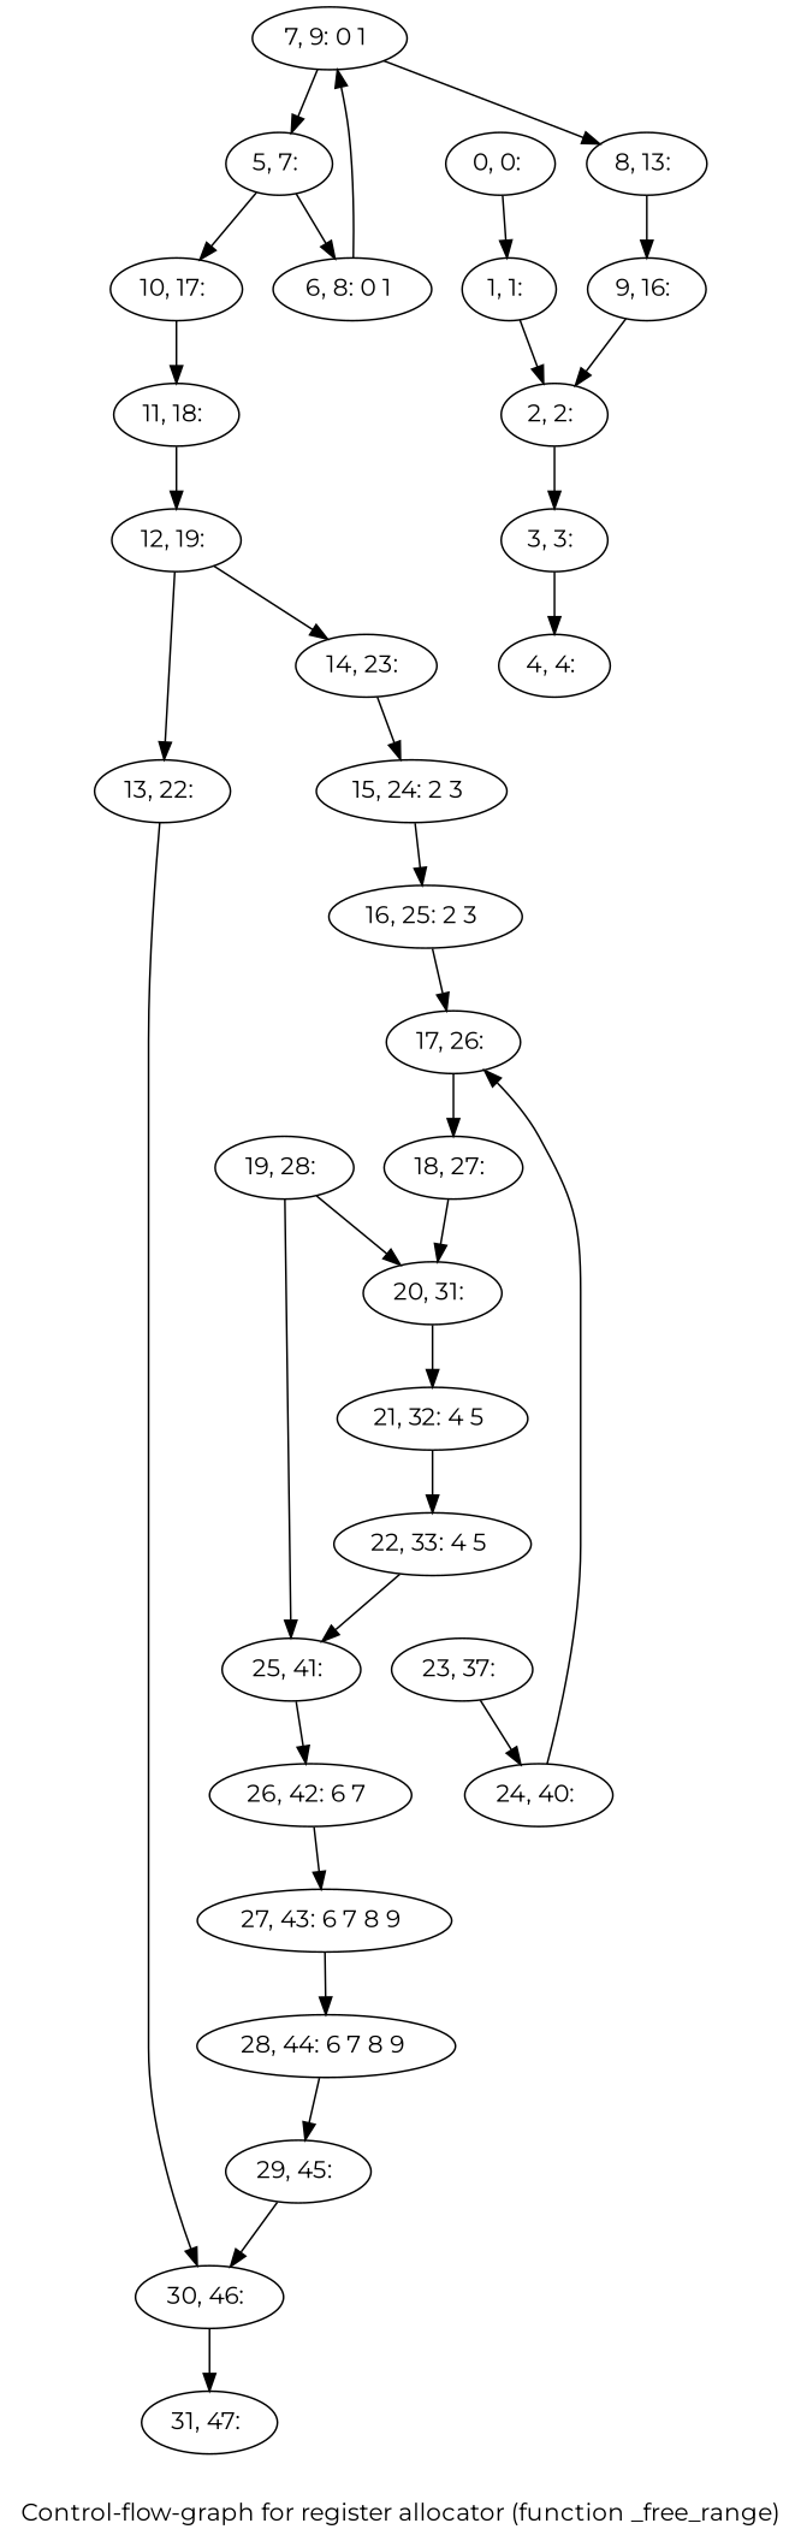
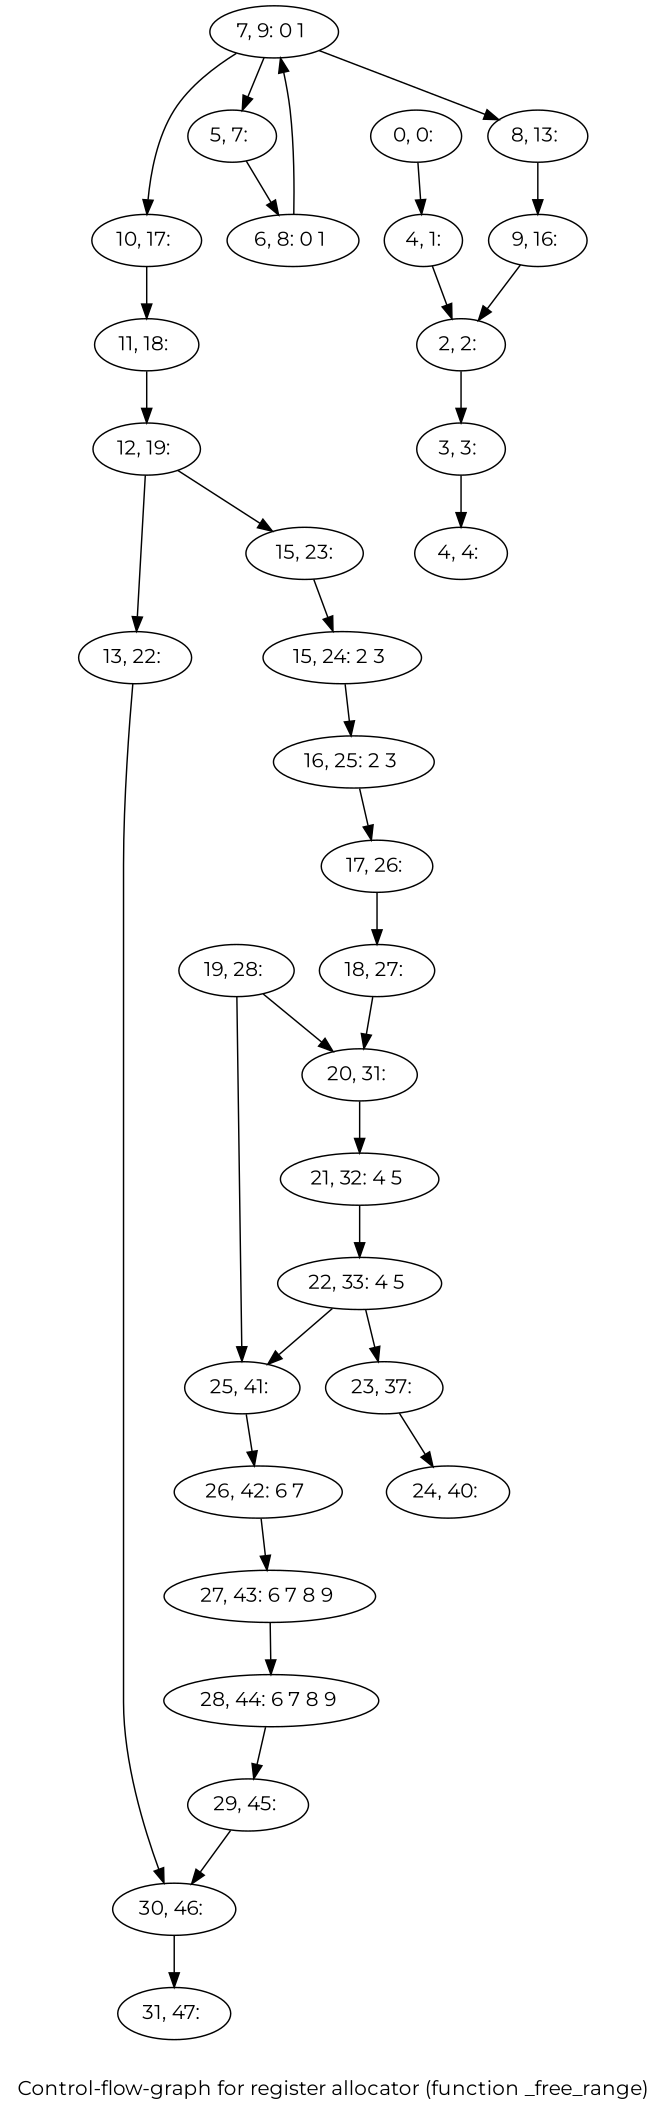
  digraph {
    fontname=Montserrat
    label="Control-flow-graph for register allocator (function _free_range)"
    node [fontname=Montserrat]
    edge [fontname=Montserrat]
    n1 [label="0, 0: "]
-   n2 [label="1, 1: "]
+   n2 [label="4, 1:"]
    n3 [label="2, 2: "]
    n4 [label="3, 3: "]
    n5 [label="4, 4: "]
    n6 [label="5, 7: "]
    n7 [label="6, 8: 0 1 "]
    n8 [label="10, 17: "]
    n9 [label="11, 18: "]
    n10 [label="7, 9: 0 1 "]
    n11 [label="8, 13: "]
    n12 [label="9, 16: "]
    n13 [label="12, 19: "]
    n14 [label="13, 22: "]
-   n15 [label="14, 23: "]
+   n15 [label="15, 23:"]
    n16 [label="30, 46: "]
    n17 [label="15, 24: 2 3 "]
    n18 [label="31, 47: "]
    n19 [label="16, 25: 2 3 "]
    n20 [label="17, 26: "]
    n21 [label="18, 27: "]
    n22 [label="20, 31: "]
    n23 [label="19, 28: "]
    n24 [label="25, 41: "]
    n25 [label="21, 32: 4 5 "]
    n26 [label="26, 42: 6 7 "]
    n27 [label="22, 33: 4 5 "]
    n28 [label="23, 37: "]
    n29 [label="24, 40: "]
    n30 [label="27, 43: 6 7 8 9 "]
    n31 [label="28, 44: 6 7 8 9 "]
    n32 [label="29, 45: "]
    n1 -> n2
    n2 -> n3
    n3 -> n4
    n4 -> n5
    n6 -> n7
    n7 -> n10
    n8 -> n9
    n9 -> n13
    n10 -> n6
-   n6 -> n8
+   n10 -> n8
    n10 -> n11
    n11 -> n12
    n12 -> n3
    n13 -> n14
    n13 -> n15
    n14 -> n16
    n15 -> n17
    n16 -> n18
    n17 -> n19
    n19 -> n20
    n20 -> n21
    n21 -> n22
    n22 -> n25
    n23 -> n22
    n23 -> n24
    n24 -> n26
    n25 -> n27
    n26 -> n30
    n27 -> n24
+   n27 -> n28
    n28 -> n29
-   n29 -> n20
    n30 -> n31
    n31 -> n32
    n32 -> n16
  }
